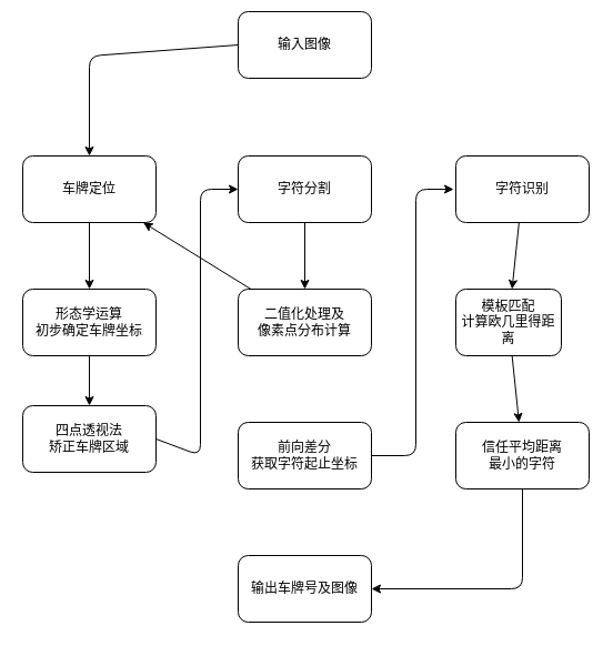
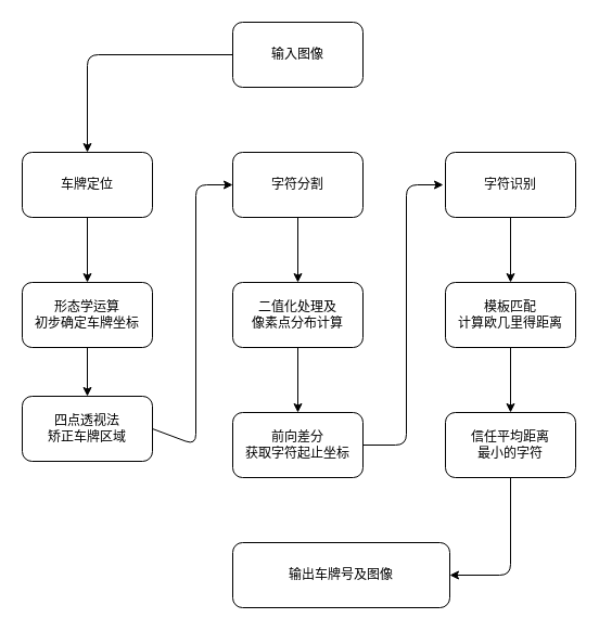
  <mxCell id="0" />
  <mxCell id="1" parent="0" />
- <mxCell id="2" value="输入图像" style="rounded=1;whiteSpace=wrap;html=1;" parent="1" vertex="1"><mxGeometry x="214" y="10" width="120" height="60" as="geometry" /></mxCell>
+ <mxCell id="2" value="输入图像" style="rounded=1;whiteSpace=wrap;html=1;" parent="1" vertex="1"><mxGeometry x="214" y="20" width="120" height="60" as="geometry" /></mxCell>
  <mxCell id="3" value="" style="edgeStyle=none;html=1;rounded=1;" parent="1" source="4" target="6" edge="1"><mxGeometry relative="1" as="geometry" /></mxCell>
  <mxCell id="4" value="车牌定位" style="rounded=1;whiteSpace=wrap;html=1;" parent="1" vertex="1"><mxGeometry x="20" y="140" width="120" height="60" as="geometry" /></mxCell>
  <mxCell id="5" value="" style="edgeStyle=none;html=1;rounded=1;" parent="1" source="6" target="7" edge="1"><mxGeometry relative="1" as="geometry" /></mxCell>
  <mxCell id="6" value="形态学运算&lt;br&gt;初步确定车牌坐标" style="whiteSpace=wrap;html=1;rounded=1;" parent="1" vertex="1"><mxGeometry x="20" y="260" width="120" height="60" as="geometry" /></mxCell>
  <mxCell id="7" value="四点透视法&lt;br&gt;矫正车牌区域" style="whiteSpace=wrap;html=1;rounded=1;" parent="1" vertex="1"><mxGeometry x="20" y="365" width="120" height="60" as="geometry" /></mxCell>
  <mxCell id="8" value="" style="edgeStyle=none;html=1;rounded=1;" parent="1" source="9" target="11" edge="1"><mxGeometry relative="1" as="geometry" /></mxCell>
  <mxCell id="9" value="字符分割" style="rounded=1;whiteSpace=wrap;html=1;" parent="1" vertex="1"><mxGeometry x="214" y="140" width="120" height="60" as="geometry" /></mxCell>
- <mxCell id="10" value="" style="edgeStyle=none;html=1;rounded=1;" parent="1" source="11" target="4" edge="1"><mxGeometry relative="1" as="geometry" /></mxCell>
+ <mxCell id="10" value="" style="edgeStyle=none;html=1;rounded=1;" parent="1" source="11" target="12" edge="1"><mxGeometry relative="1" as="geometry" /></mxCell>
  <mxCell id="11" value="二值化处理及&lt;br&gt;像素点分布计算" style="whiteSpace=wrap;html=1;rounded=1;" parent="1" vertex="1"><mxGeometry x="214" y="260" width="120" height="60" as="geometry" /></mxCell>
  <mxCell id="12" value="前向差分&lt;br&gt;获取字符起止坐标" style="whiteSpace=wrap;html=1;rounded=1;" parent="1" vertex="1"><mxGeometry x="214" y="380" width="120" height="60" as="geometry" /></mxCell>
  <mxCell id="13" value="" style="edgeStyle=none;html=1;rounded=1;" parent="1" source="14" target="16" edge="1"><mxGeometry relative="1" as="geometry" /></mxCell>
  <mxCell id="14" value="字符识别" style="rounded=1;whiteSpace=wrap;html=1;" parent="1" vertex="1"><mxGeometry x="410" y="140" width="120" height="60" as="geometry" /></mxCell>
  <mxCell id="15" value="" style="edgeStyle=none;html=1;rounded=1;" parent="1" source="16" target="17" edge="1"><mxGeometry relative="1" as="geometry" /></mxCell>
- <mxCell id="16" value="模板匹配&lt;br&gt;计算欧几里得距离" style="rounded=1;whiteSpace=wrap;html=1;" parent="1" vertex="1"><mxGeometry x="410" y="260" width="95" height="60" as="geometry" /></mxCell>
+ <mxCell id="16" value="模板匹配&lt;br&gt;计算欧几里得距离" style="rounded=1;whiteSpace=wrap;html=1;" parent="1" vertex="1"><mxGeometry x="410" y="260" width="120" height="60" as="geometry" /></mxCell>
  <mxCell id="17" value="信任平均距离&lt;br&gt;最小的字符" style="rounded=1;whiteSpace=wrap;html=1;" parent="1" vertex="1"><mxGeometry x="410" y="380" width="120" height="60" as="geometry" /></mxCell>
- <mxCell id="18" value="输出车牌号及图像" style="rounded=1;whiteSpace=wrap;html=1;" parent="1" vertex="1"><mxGeometry x="214" y="500" width="120" height="60" as="geometry" /></mxCell>
+ <mxCell id="18" value="输出车牌号及图像" style="rounded=1;whiteSpace=wrap;html=1;" parent="1" vertex="1"><mxGeometry x="214" y="500" width="200" height="60" as="geometry" /></mxCell>
  <mxCell id="19" value="" style="endArrow=classic;html=1;exitX=1;exitY=0.5;exitDx=0;exitDy=0;entryX=0;entryY=0.5;entryDx=0;entryDy=0;rounded=1;" parent="1" source="7" target="9" edge="1"><mxGeometry width="50" height="50" relative="1" as="geometry"><mxPoint x="230" y="370" as="sourcePoint" /><mxPoint x="180" y="160" as="targetPoint" /><Array as="points"><mxPoint x="180" y="410" /><mxPoint x="180" y="170" /></Array></mxGeometry></mxCell>
  <mxCell id="20" value="" style="endArrow=classic;html=1;exitX=1;exitY=0.5;exitDx=0;exitDy=0;entryX=0;entryY=0.5;entryDx=0;entryDy=0;rounded=1;" parent="1" edge="1"><mxGeometry width="50" height="50" relative="1" as="geometry"><mxPoint x="334" y="410" as="sourcePoint" /><mxPoint x="408" y="170" as="targetPoint" /><Array as="points"><mxPoint x="374" y="410" /><mxPoint x="374" y="170" /></Array></mxGeometry></mxCell>
  <mxCell id="21" value="" style="endArrow=classic;html=1;exitX=0;exitY=0.5;exitDx=0;exitDy=0;entryX=0.5;entryY=0;entryDx=0;entryDy=0;rounded=1;" parent="1" source="2" target="4" edge="1"><mxGeometry width="50" height="50" relative="1" as="geometry"><mxPoint x="230" y="370" as="sourcePoint" /><mxPoint x="280" y="320" as="targetPoint" /><Array as="points"><mxPoint x="80" y="50" /></Array></mxGeometry></mxCell>
  <mxCell id="22" value="" style="endArrow=classic;html=1;exitX=0.5;exitY=1;exitDx=0;exitDy=0;entryX=1;entryY=0.5;entryDx=0;entryDy=0;rounded=1;" parent="1" source="17" target="18" edge="1"><mxGeometry width="50" height="50" relative="1" as="geometry"><mxPoint x="484" y="540" as="sourcePoint" /><mxPoint x="350" y="630" as="targetPoint" /><Array as="points"><mxPoint x="470" y="530" /></Array></mxGeometry></mxCell>
